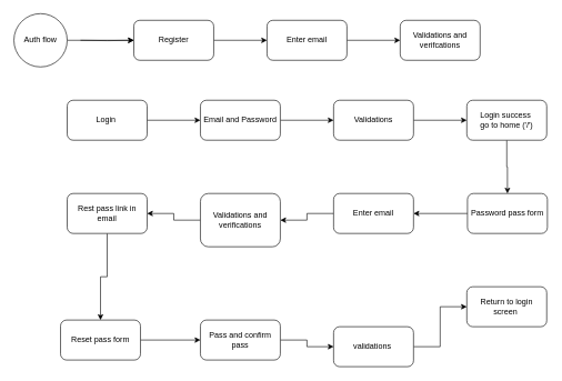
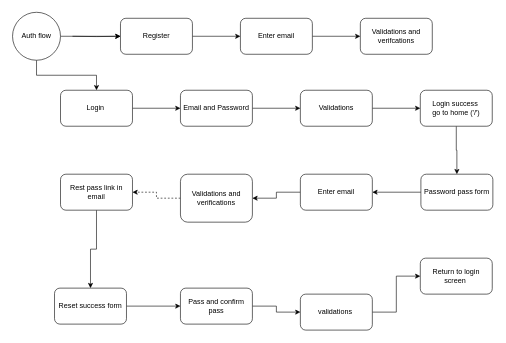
  <mxCell id="0" />
  <mxCell id="1" parent="0" />
  <mxCell id="2" value="" style="edgeStyle=orthogonalEdgeStyle;rounded=0;orthogonalLoop=1;jettySize=auto;html=1;" edge="1" parent="1" target="4"><mxGeometry relative="1" as="geometry"><mxPoint x="120" y="60" as="sourcePoint" /></mxGeometry></mxCell>
  <mxCell id="3" value="" style="edgeStyle=orthogonalEdgeStyle;rounded=0;orthogonalLoop=1;jettySize=auto;html=1;" edge="1" parent="1" source="4" target="11"><mxGeometry relative="1" as="geometry" /></mxCell>
  <mxCell id="4" value="Register" style="whiteSpace=wrap;html=1;rounded=1;" vertex="1" parent="1"><mxGeometry x="200" y="30" width="120" height="60" as="geometry" /></mxCell>
  <mxCell id="5" value="" style="edgeStyle=orthogonalEdgeStyle;rounded=0;orthogonalLoop=1;jettySize=auto;html=1;" edge="1" parent="1" source="7" target="4"><mxGeometry relative="1" as="geometry" /></mxCell>
+ <mxCell id="6" value="" style="edgeStyle=orthogonalEdgeStyle;rounded=0;orthogonalLoop=1;jettySize=auto;html=1;" edge="1" parent="1" source="7" target="9"><mxGeometry relative="1" as="geometry" /></mxCell>
  <mxCell id="7" value="Auth flow" style="ellipse;whiteSpace=wrap;html=1;aspect=fixed;" vertex="1" parent="1"><mxGeometry x="20" y="20" width="80" height="80" as="geometry" /></mxCell>
  <mxCell id="8" value="" style="edgeStyle=orthogonalEdgeStyle;rounded=0;orthogonalLoop=1;jettySize=auto;html=1;" edge="1" parent="1" source="9" target="14"><mxGeometry relative="1" as="geometry" /></mxCell>
  <mxCell id="9" value="Login&amp;nbsp;" style="whiteSpace=wrap;html=1;rounded=1;" vertex="1" parent="1"><mxGeometry x="100" y="150" width="120" height="60" as="geometry" /></mxCell>
  <mxCell id="10" value="" style="edgeStyle=orthogonalEdgeStyle;rounded=0;orthogonalLoop=1;jettySize=auto;html=1;" edge="1" parent="1" source="11" target="12"><mxGeometry relative="1" as="geometry" /></mxCell>
  <mxCell id="11" value="Enter email" style="whiteSpace=wrap;html=1;rounded=1;" vertex="1" parent="1"><mxGeometry x="400" y="30" width="120" height="60" as="geometry" /></mxCell>
  <mxCell id="12" value="Validations and verifcations" style="whiteSpace=wrap;html=1;rounded=1;" vertex="1" parent="1"><mxGeometry x="600" y="30" width="120" height="60" as="geometry" /></mxCell>
  <mxCell id="13" value="" style="edgeStyle=orthogonalEdgeStyle;rounded=0;orthogonalLoop=1;jettySize=auto;html=1;" edge="1" parent="1" source="14" target="16"><mxGeometry relative="1" as="geometry" /></mxCell>
  <mxCell id="14" value="Email and Password" style="whiteSpace=wrap;html=1;rounded=1;" vertex="1" parent="1"><mxGeometry x="300" y="150" width="120" height="60" as="geometry" /></mxCell>
  <mxCell id="15" value="" style="edgeStyle=orthogonalEdgeStyle;rounded=0;orthogonalLoop=1;jettySize=auto;html=1;" edge="1" parent="1" source="16" target="18"><mxGeometry relative="1" as="geometry" /></mxCell>
  <mxCell id="16" value="Validations" style="whiteSpace=wrap;html=1;rounded=1;" vertex="1" parent="1"><mxGeometry x="500" y="150" width="120" height="60" as="geometry" /></mxCell>
  <mxCell id="17" value="" style="edgeStyle=orthogonalEdgeStyle;rounded=0;orthogonalLoop=1;jettySize=auto;html=1;" edge="1" parent="1" source="18" target="20"><mxGeometry relative="1" as="geometry" /></mxCell>
  <mxCell id="18" value="Login success&amp;nbsp;&lt;br&gt;go to home ('/')" style="whiteSpace=wrap;html=1;rounded=1;" vertex="1" parent="1"><mxGeometry x="700" y="150" width="120" height="60" as="geometry" /></mxCell>
  <mxCell id="19" value="" style="edgeStyle=orthogonalEdgeStyle;rounded=0;orthogonalLoop=1;jettySize=auto;html=1;" edge="1" parent="1" source="20" target="22"><mxGeometry relative="1" as="geometry" /></mxCell>
  <mxCell id="20" value="Password pass form" style="whiteSpace=wrap;html=1;rounded=1;" vertex="1" parent="1"><mxGeometry x="701" y="290" width="120" height="60" as="geometry" /></mxCell>
  <mxCell id="21" value="" style="edgeStyle=orthogonalEdgeStyle;rounded=0;orthogonalLoop=1;jettySize=auto;html=1;" edge="1" parent="1" source="22" target="24"><mxGeometry relative="1" as="geometry" /></mxCell>
  <mxCell id="22" value="Enter email" style="whiteSpace=wrap;html=1;rounded=1;" vertex="1" parent="1"><mxGeometry x="500" y="290" width="120" height="60" as="geometry" /></mxCell>
- <mxCell id="23" value="" style="edgeStyle=orthogonalEdgeStyle;rounded=0;orthogonalLoop=1;jettySize=auto;html=1;" edge="1" parent="1" source="24" target="26"><mxGeometry relative="1" as="geometry" /></mxCell>
+ <mxCell id="23" value="" style="edgeStyle=orthogonalEdgeStyle;rounded=0;orthogonalLoop=1;jettySize=auto;html=1;dashed=1;" edge="1" parent="1" source="24" target="26"><mxGeometry relative="1" as="geometry" /></mxCell>
  <mxCell id="24" value="Validations and verifications" style="whiteSpace=wrap;html=1;rounded=1;" vertex="1" parent="1"><mxGeometry x="300" y="290" width="120" height="80" as="geometry" /></mxCell>
  <mxCell id="25" value="" style="edgeStyle=orthogonalEdgeStyle;rounded=0;orthogonalLoop=1;jettySize=auto;html=1;" edge="1" parent="1" source="26" target="28"><mxGeometry relative="1" as="geometry" /></mxCell>
  <mxCell id="26" value="Rest pass link in email" style="whiteSpace=wrap;html=1;rounded=1;" vertex="1" parent="1"><mxGeometry x="100" y="290" width="120" height="60" as="geometry" /></mxCell>
  <mxCell id="27" value="" style="edgeStyle=orthogonalEdgeStyle;rounded=0;orthogonalLoop=1;jettySize=auto;html=1;" edge="1" parent="1" source="28" target="30"><mxGeometry relative="1" as="geometry" /></mxCell>
- <mxCell id="28" value="Reset pass form" style="whiteSpace=wrap;html=1;rounded=1;" vertex="1" parent="1"><mxGeometry x="90" y="480" width="120" height="60" as="geometry" /></mxCell>
+ <mxCell id="28" value="Reset success form" style="whiteSpace=wrap;html=1;rounded=1;" vertex="1" parent="1"><mxGeometry x="90" y="480" width="120" height="60" as="geometry" /></mxCell>
  <mxCell id="29" value="" style="edgeStyle=orthogonalEdgeStyle;rounded=0;orthogonalLoop=1;jettySize=auto;html=1;" edge="1" parent="1" source="30" target="32"><mxGeometry relative="1" as="geometry" /></mxCell>
  <mxCell id="30" value="Pass and confirm pass" style="whiteSpace=wrap;html=1;rounded=1;" vertex="1" parent="1"><mxGeometry x="300" y="480" width="120" height="60" as="geometry" /></mxCell>
  <mxCell id="31" value="" style="edgeStyle=orthogonalEdgeStyle;rounded=0;orthogonalLoop=1;jettySize=auto;html=1;" edge="1" parent="1" source="32" target="33"><mxGeometry relative="1" as="geometry" /></mxCell>
  <mxCell id="32" value="validations&amp;nbsp;" style="whiteSpace=wrap;html=1;rounded=1;" vertex="1" parent="1"><mxGeometry x="500" y="490" width="120" height="60" as="geometry" /></mxCell>
  <mxCell id="33" value="Return to login screen&amp;nbsp;" style="whiteSpace=wrap;html=1;rounded=1;" vertex="1" parent="1"><mxGeometry x="700" y="430" width="120" height="60" as="geometry" /></mxCell>
